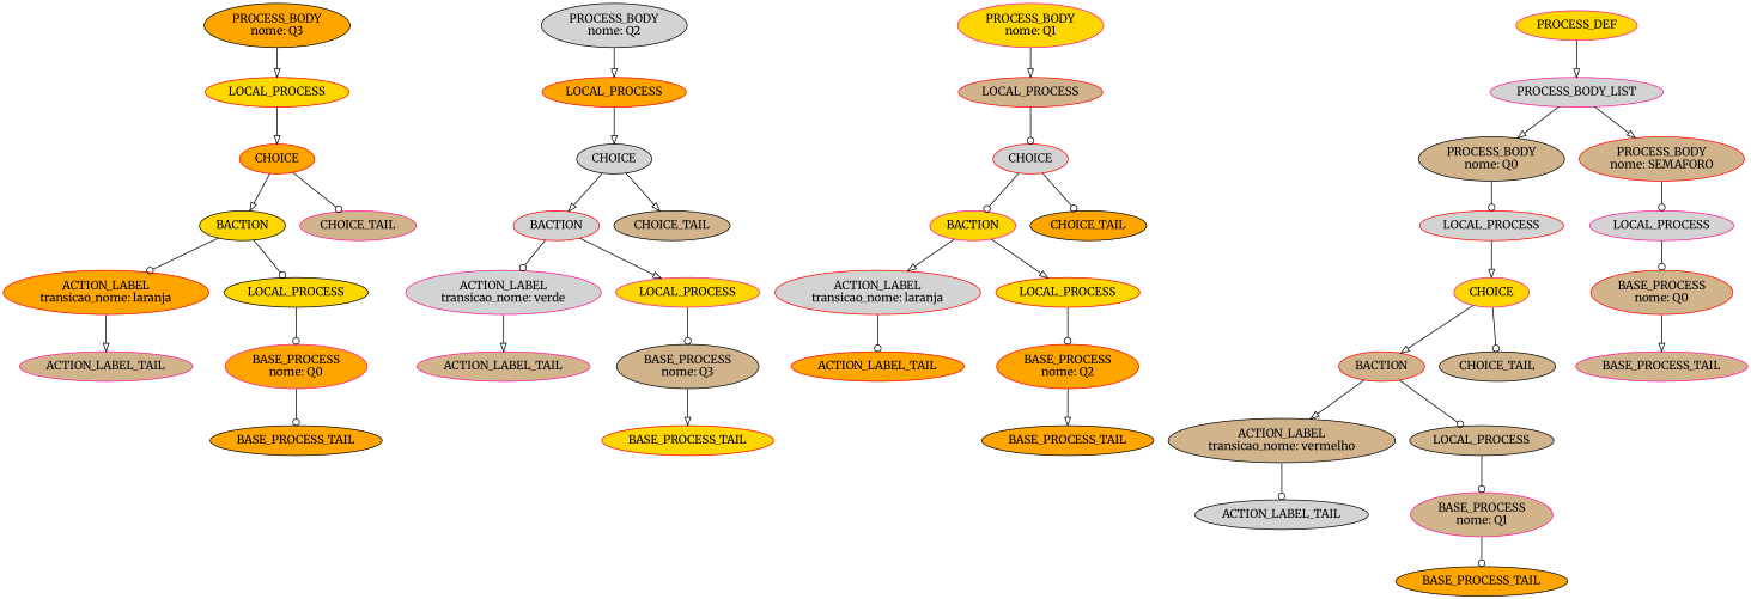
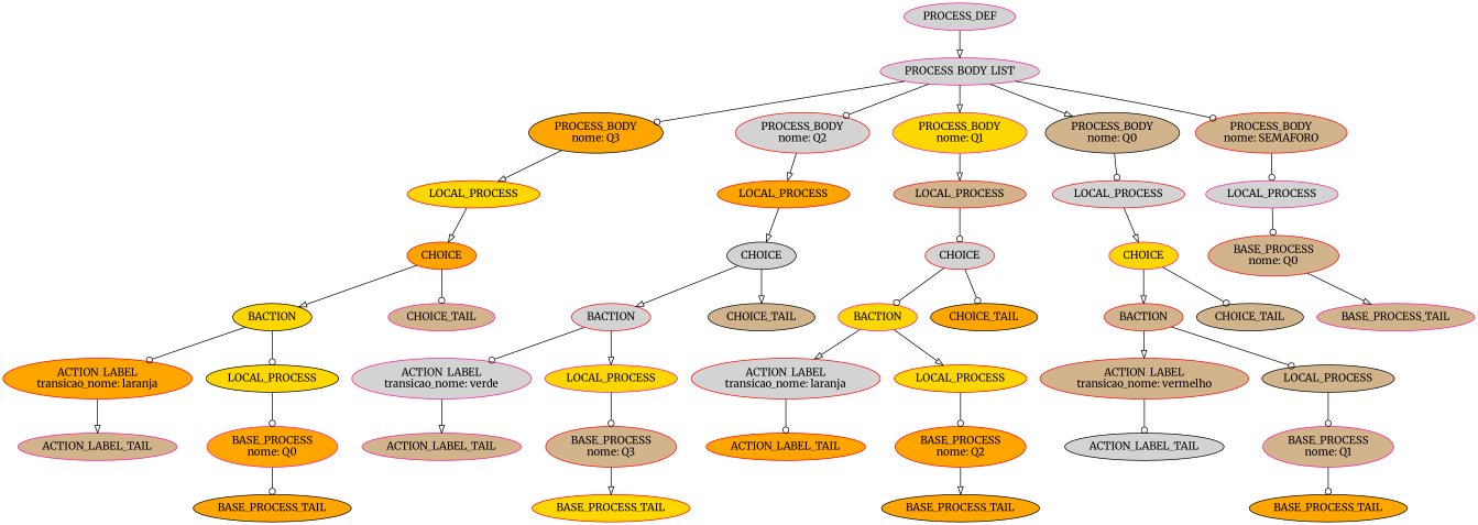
  digraph {
    fontname=Merriweather
    node [color=red fillcolor=tan fontname=Merriweather style=filled]
    edge [arrowhead=onormal fontname=Merriweather]
    n1 [color=deeppink label="ACTION_LABEL_TAIL\n"]
    n2 [fillcolor=orange label="ACTION_LABEL\ntransicao_nome: laranja\n"]
    n3 [color=black fillcolor=orange label="BASE_PROCESS_TAIL\n"]
    n4 [color=deeppink fillcolor=orange label="BASE_PROCESS\nnome: Q0\n"]
    n5 [color=black fillcolor=gold label="LOCAL_PROCESS\n"]
    n6 [color=black fillcolor=gold label="BACTION\n"]
    n7 [color=deeppink label="CHOICE_TAIL\n"]
    n8 [fillcolor=orange label="CHOICE\n"]
    n9 [fillcolor=gold label="LOCAL_PROCESS\n"]
    n10 [color=black fillcolor=orange label="PROCESS_BODY\nnome: Q3\n"]
    n11 [color=deeppink label="ACTION_LABEL_TAIL\n"]
    n12 [color=deeppink fillcolor=lightgrey label="ACTION_LABEL\ntransicao_nome: verde\n"]
    n13 [fillcolor=gold label="BASE_PROCESS_TAIL\n"]
-   n14 [color=black label="BASE_PROCESS\nnome: Q3\n"]
+   n14 [label="BASE_PROCESS\nnome: Q3\n"]
    n15 [color=deeppink fillcolor=gold label="LOCAL_PROCESS\n"]
    n16 [fillcolor=lightgrey label="BACTION\n"]
    n17 [color=black label="CHOICE_TAIL\n"]
    n18 [color=black fillcolor=lightgrey label="CHOICE\n"]
    n19 [fillcolor=orange label="LOCAL_PROCESS\n"]
-   n20 [color=black fillcolor=lightgrey label="PROCESS_BODY\nnome: Q2\n"]
+   n20 [fillcolor=lightgrey label="PROCESS_BODY\nnome: Q2\n"]
    n21 [fillcolor=orange label="ACTION_LABEL_TAIL\n"]
    n22 [fillcolor=lightgrey label="ACTION_LABEL\ntransicao_nome: laranja\n"]
    n23 [color=black fillcolor=orange label="BASE_PROCESS_TAIL\n"]
    n24 [fillcolor=orange label="BASE_PROCESS\nnome: Q2\n"]
    n25 [fillcolor=gold label="LOCAL_PROCESS\n"]
    n26 [color=deeppink fillcolor=gold label="BACTION\n"]
    n27 [color=black fillcolor=orange label="CHOICE_TAIL\n"]
    n28 [fillcolor=lightgrey label="CHOICE\n"]
    n29 [label="LOCAL_PROCESS\n"]
    n30 [color=deeppink fillcolor=gold label="PROCESS_BODY\nnome: Q1\n"]
    n31 [color=black fillcolor=lightgrey label="ACTION_LABEL_TAIL\n"]
-   n32 [color=black label="ACTION_LABEL\ntransicao_nome: vermelho\n"]
+   n32 [label="ACTION_LABEL\ntransicao_nome: vermelho\n"]
    n33 [color=black fillcolor=orange label="BASE_PROCESS_TAIL\n"]
    n34 [color=deeppink label="BASE_PROCESS\nnome: Q1\n"]
    n35 [color=black label="LOCAL_PROCESS\n"]
    n36 [label="BACTION\n"]
    n37 [color=black label="CHOICE_TAIL\n"]
    n38 [color=deeppink fillcolor=gold label="CHOICE\n"]
    n39 [fillcolor=lightgrey label="LOCAL_PROCESS\n"]
    n40 [color=black label="PROCESS_BODY\nnome: Q0\n"]
    n41 [color=deeppink label="BASE_PROCESS_TAIL\n"]
    n42 [label="BASE_PROCESS\nnome: Q0\n"]
    n43 [color=deeppink fillcolor=lightgrey label="LOCAL_PROCESS\n"]
    n44 [label="PROCESS_BODY\nnome: SEMAFORO\n"]
    n45 [color=deeppink fillcolor=lightgrey label="PROCESS_BODY_LIST\n"]
-   n46 [color=deeppink fillcolor=gold label="PROCESS_DEF\n"]
+   n46 [color=deeppink fillcolor=lightgrey label="PROCESS_DEF\n"]
    n2 -> n1
    n4 -> n3 [arrowhead=odot]
    n5 -> n4 [arrowhead=odot]
    n6 -> n2 [arrowhead=odot]
    n6 -> n5 [arrowhead=odot]
    n8 -> n6
    n8 -> n7 [arrowhead=odot]
    n9 -> n8
    n10 -> n9
    n12 -> n11
    n14 -> n13
    n15 -> n14 [arrowhead=odot]
    n16 -> n12 [arrowhead=odot]
    n16 -> n15
    n18 -> n16
    n18 -> n17
    n19 -> n18
    n20 -> n19
    n22 -> n21 [arrowhead=odot]
    n24 -> n23
    n25 -> n24 [arrowhead=odot]
    n26 -> n22
    n26 -> n25
    n28 -> n26 [arrowhead=odot]
    n28 -> n27 [arrowhead=odot]
    n29 -> n28 [arrowhead=odot]
    n30 -> n29
    n32 -> n31 [arrowhead=odot]
    n34 -> n33 [arrowhead=odot]
    n35 -> n34 [arrowhead=odot]
    n36 -> n32
    n36 -> n35 [arrowhead=odot]
    n38 -> n36
    n38 -> n37 [arrowhead=odot]
    n39 -> n38
    n40 -> n39 [arrowhead=odot]
    n42 -> n41
    n43 -> n42 [arrowhead=odot]
    n44 -> n43 [arrowhead=odot]
+   n45 -> n10 [arrowhead=odot]
+   n45 -> n20 [arrowhead=odot]
+   n45 -> n30
    n45 -> n40
-   n45 -> n44
+   n45 -> n44 [arrowhead=odot]
    n46 -> n45
  }
